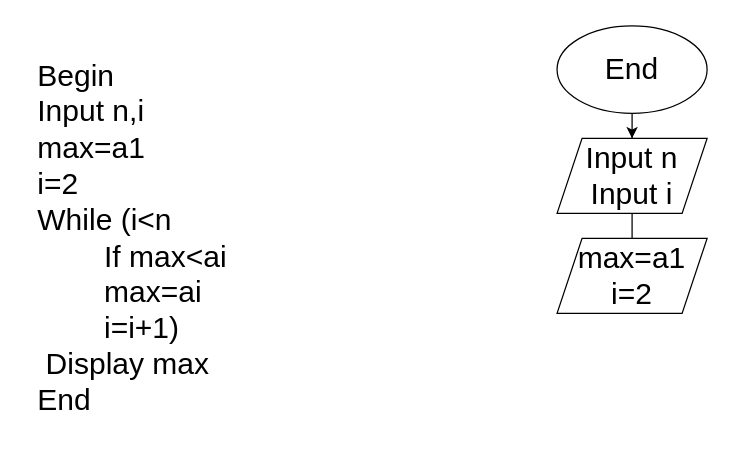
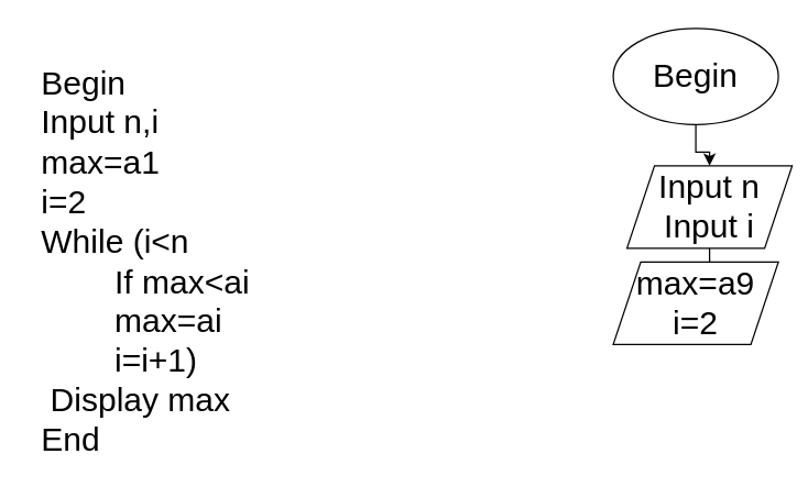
  <mxCell id="0" />
  <mxCell id="1" parent="0" />
  <mxCell id="2" value="" style="edgeStyle=orthogonalEdgeStyle;rounded=0;orthogonalLoop=1;jettySize=auto;html=1;" edge="1" parent="1" source="3" target="6"><mxGeometry relative="1" as="geometry" /></mxCell>
- <mxCell id="3" value="End" style="ellipse;whiteSpace=wrap;html=1;fontSize=24;" parent="1" vertex="1"><mxGeometry x="445" y="20" width="120" height="70" as="geometry" /></mxCell>
+ <mxCell id="3" value="Begin" style="ellipse;whiteSpace=wrap;html=1;fontSize=24;" parent="1" vertex="1"><mxGeometry x="445" y="20" width="120" height="70" as="geometry" /></mxCell>
  <mxCell id="4" value="&lt;div style=&quot;text-align: left;&quot;&gt;&lt;span style=&quot;font-size: 24px; background-color: initial;&quot;&gt;Begin&lt;/span&gt;&lt;/div&gt;&lt;div style=&quot;font-size: 24px; text-align: left;&quot;&gt;&lt;span style=&quot;background-color: initial;&quot;&gt;Input n,i&lt;/span&gt;&lt;/div&gt;&lt;div style=&quot;font-size: 24px; text-align: left;&quot;&gt;&lt;span style=&quot;background-color: initial;&quot;&gt;max=a1&lt;/span&gt;&lt;/div&gt;&lt;div style=&quot;font-size: 24px; text-align: left;&quot;&gt;&lt;span style=&quot;background-color: initial;&quot;&gt;i=2&lt;/span&gt;&lt;/div&gt;&lt;div style=&quot;font-size: 24px; text-align: left;&quot;&gt;&lt;span style=&quot;background-color: initial;&quot;&gt;While (i&amp;lt;n&amp;nbsp;&lt;/span&gt;&lt;/div&gt;&lt;span style=&quot;font-size: 24px; white-space: pre;&quot;&gt;&lt;div style=&quot;text-align: left;&quot;&gt;&lt;span style=&quot;background-color: initial;&quot;&gt;&#09;&lt;/span&gt;&lt;span style=&quot;background-color: initial; white-space: nowrap;&quot;&gt;If max&amp;lt;ai&lt;/span&gt;&lt;/div&gt;&lt;/span&gt;&lt;div style=&quot;font-size: 24px; text-align: left;&quot;&gt;&lt;span style=&quot;background-color: initial;&quot;&gt;&lt;span style=&quot;white-space: pre;&quot;&gt;&#09;&lt;/span&gt;max=ai&lt;/span&gt;&lt;/div&gt;&lt;div style=&quot;font-size: 24px; text-align: left;&quot;&gt;&lt;span style=&quot;background-color: initial;&quot;&gt;&lt;span style=&quot;white-space: pre;&quot;&gt;&#09;&lt;/span&gt;i=i+1)&lt;/span&gt;&lt;/div&gt;&lt;div style=&quot;font-size: 24px; text-align: left;&quot;&gt;&lt;span style=&quot;background-color: initial;&quot;&gt;&amp;nbsp;Display max&lt;/span&gt;&lt;br&gt;&lt;/div&gt;&lt;div style=&quot;font-size: 24px; text-align: left;&quot;&gt;&lt;span style=&quot;background-color: initial;&quot;&gt;End&lt;/span&gt;&lt;/div&gt;" style="text;html=1;align=center;verticalAlign=middle;resizable=0;points=[];autosize=1;strokeColor=none;fillColor=none;" parent="1" vertex="1"><mxGeometry x="20" y="40" width="170" height="300" as="geometry" /></mxCell>
  <mxCell id="5" value="" style="edgeStyle=orthogonalEdgeStyle;rounded=0;orthogonalLoop=1;jettySize=auto;html=1;endArrow=none;" edge="1" parent="1" source="6" target="7"><mxGeometry relative="1" as="geometry" /></mxCell>
- <mxCell id="6" value="Input n&lt;br&gt;Input i" style="shape=parallelogram;perimeter=parallelogramPerimeter;whiteSpace=wrap;html=1;fixedSize=1;fontSize=24;" vertex="1" parent="1"><mxGeometry x="445" y="110" width="120" height="60" as="geometry" /></mxCell>
- <mxCell id="7" value="max=a1&lt;br&gt;i=2" style="shape=parallelogram;perimeter=parallelogramPerimeter;whiteSpace=wrap;html=1;fixedSize=1;fontSize=24;" vertex="1" parent="1"><mxGeometry x="445" y="190" width="120" height="60" as="geometry" /></mxCell>
+ <mxCell id="6" value="Input n&lt;br&gt;Input i" style="shape=parallelogram;perimeter=parallelogramPerimeter;whiteSpace=wrap;html=1;fixedSize=1;fontSize=24;" vertex="1" parent="1"><mxGeometry x="455" y="120" width="120" height="60" as="geometry" /></mxCell>
+ <mxCell id="7" value="max=a9&lt;br&gt;i=2" style="shape=parallelogram;perimeter=parallelogramPerimeter;whiteSpace=wrap;html=1;fixedSize=1;fontSize=24;" vertex="1" parent="1"><mxGeometry x="445" y="190" width="120" height="60" as="geometry" /></mxCell>
